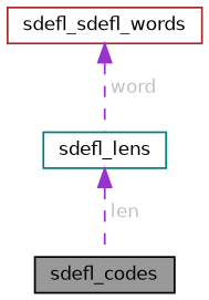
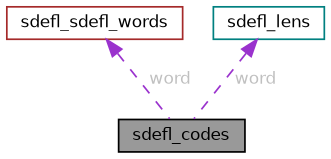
  digraph {
    node [fillcolor=white fontname=Helvetica fontsize=10 shape=box style=filled]
    edge [color=darkorchid3 dir=back fontcolor=grey fontname=Helvetica fontsize=10 labelfontname=Helvetica labelfontsize=10 style=dashed]
    n1 [color=black fillcolor=grey60 fontcolor=black height=0.2 label=sdefl_codes width=0.4]
    n2 [color=brown height=0.2 label=sdefl_sdefl_words width=0.4]
    n3 [color=teal height=0.2 label=sdefl_lens width=0.4]
-   n2 -> n3 [label=" word"]
-   n3 -> n1 [label=" len"]
+   n2 -> n1 [label=" word"]
+   n3 -> n1 [label=" word"]
  }
